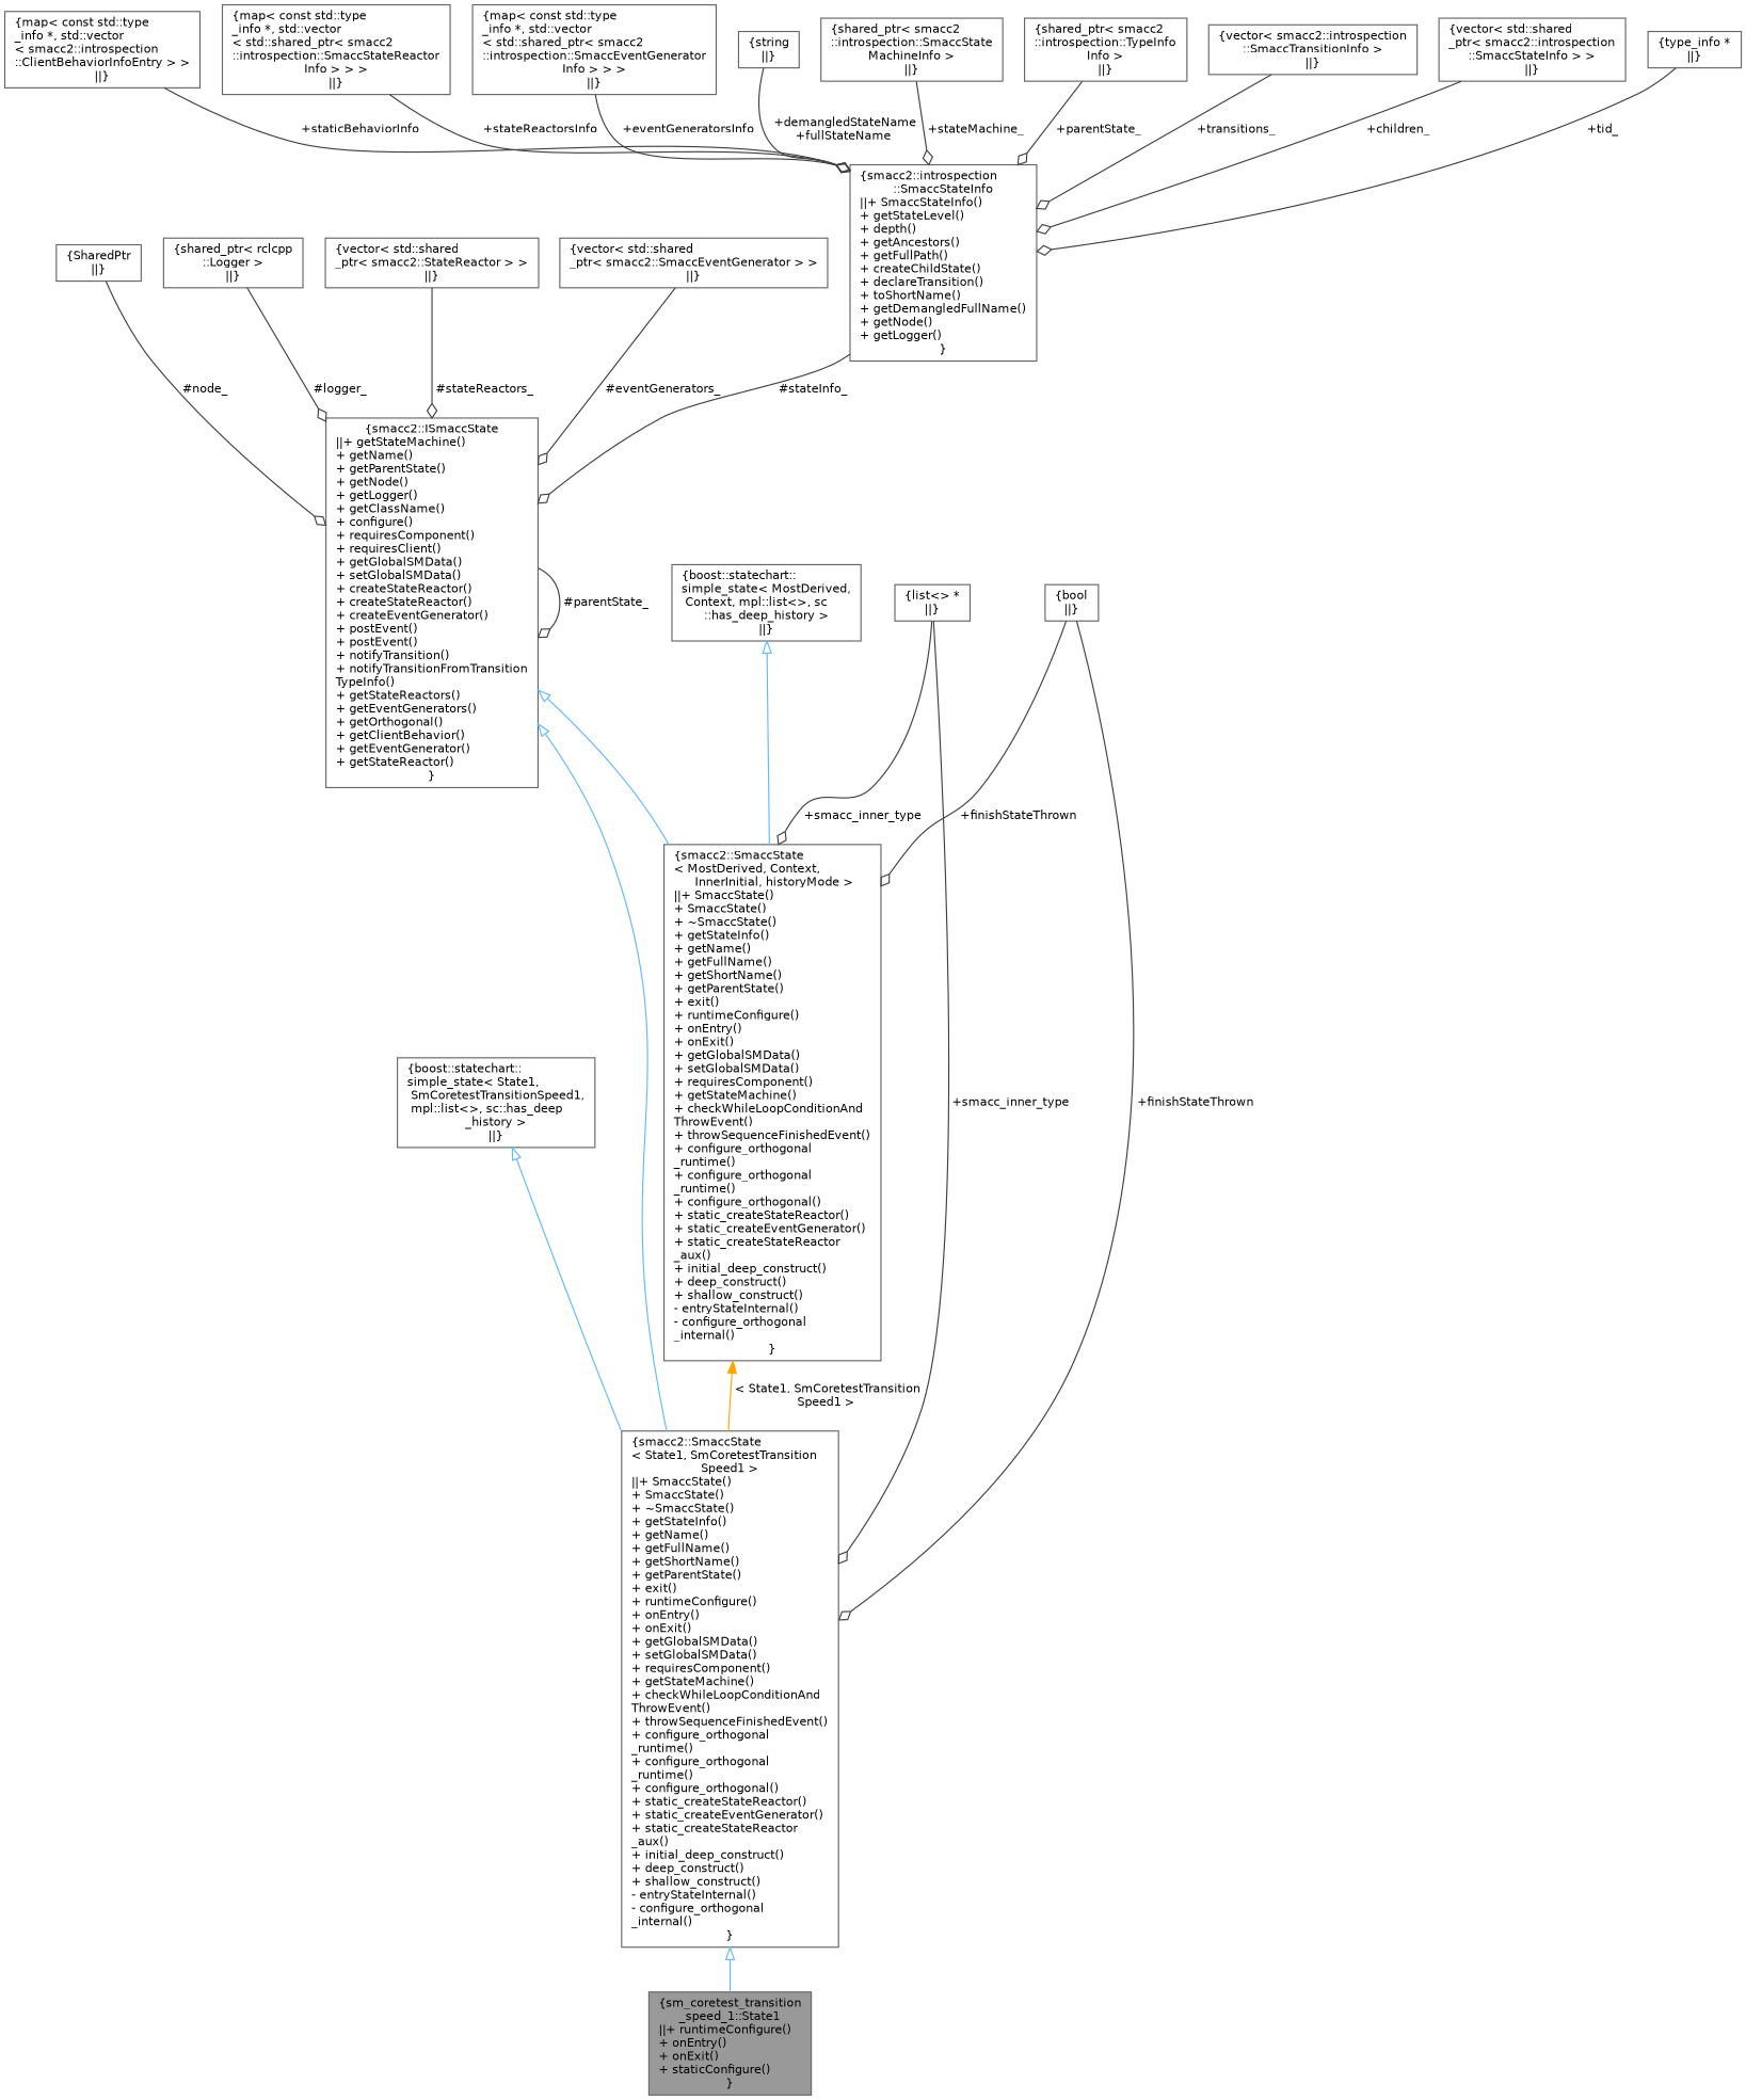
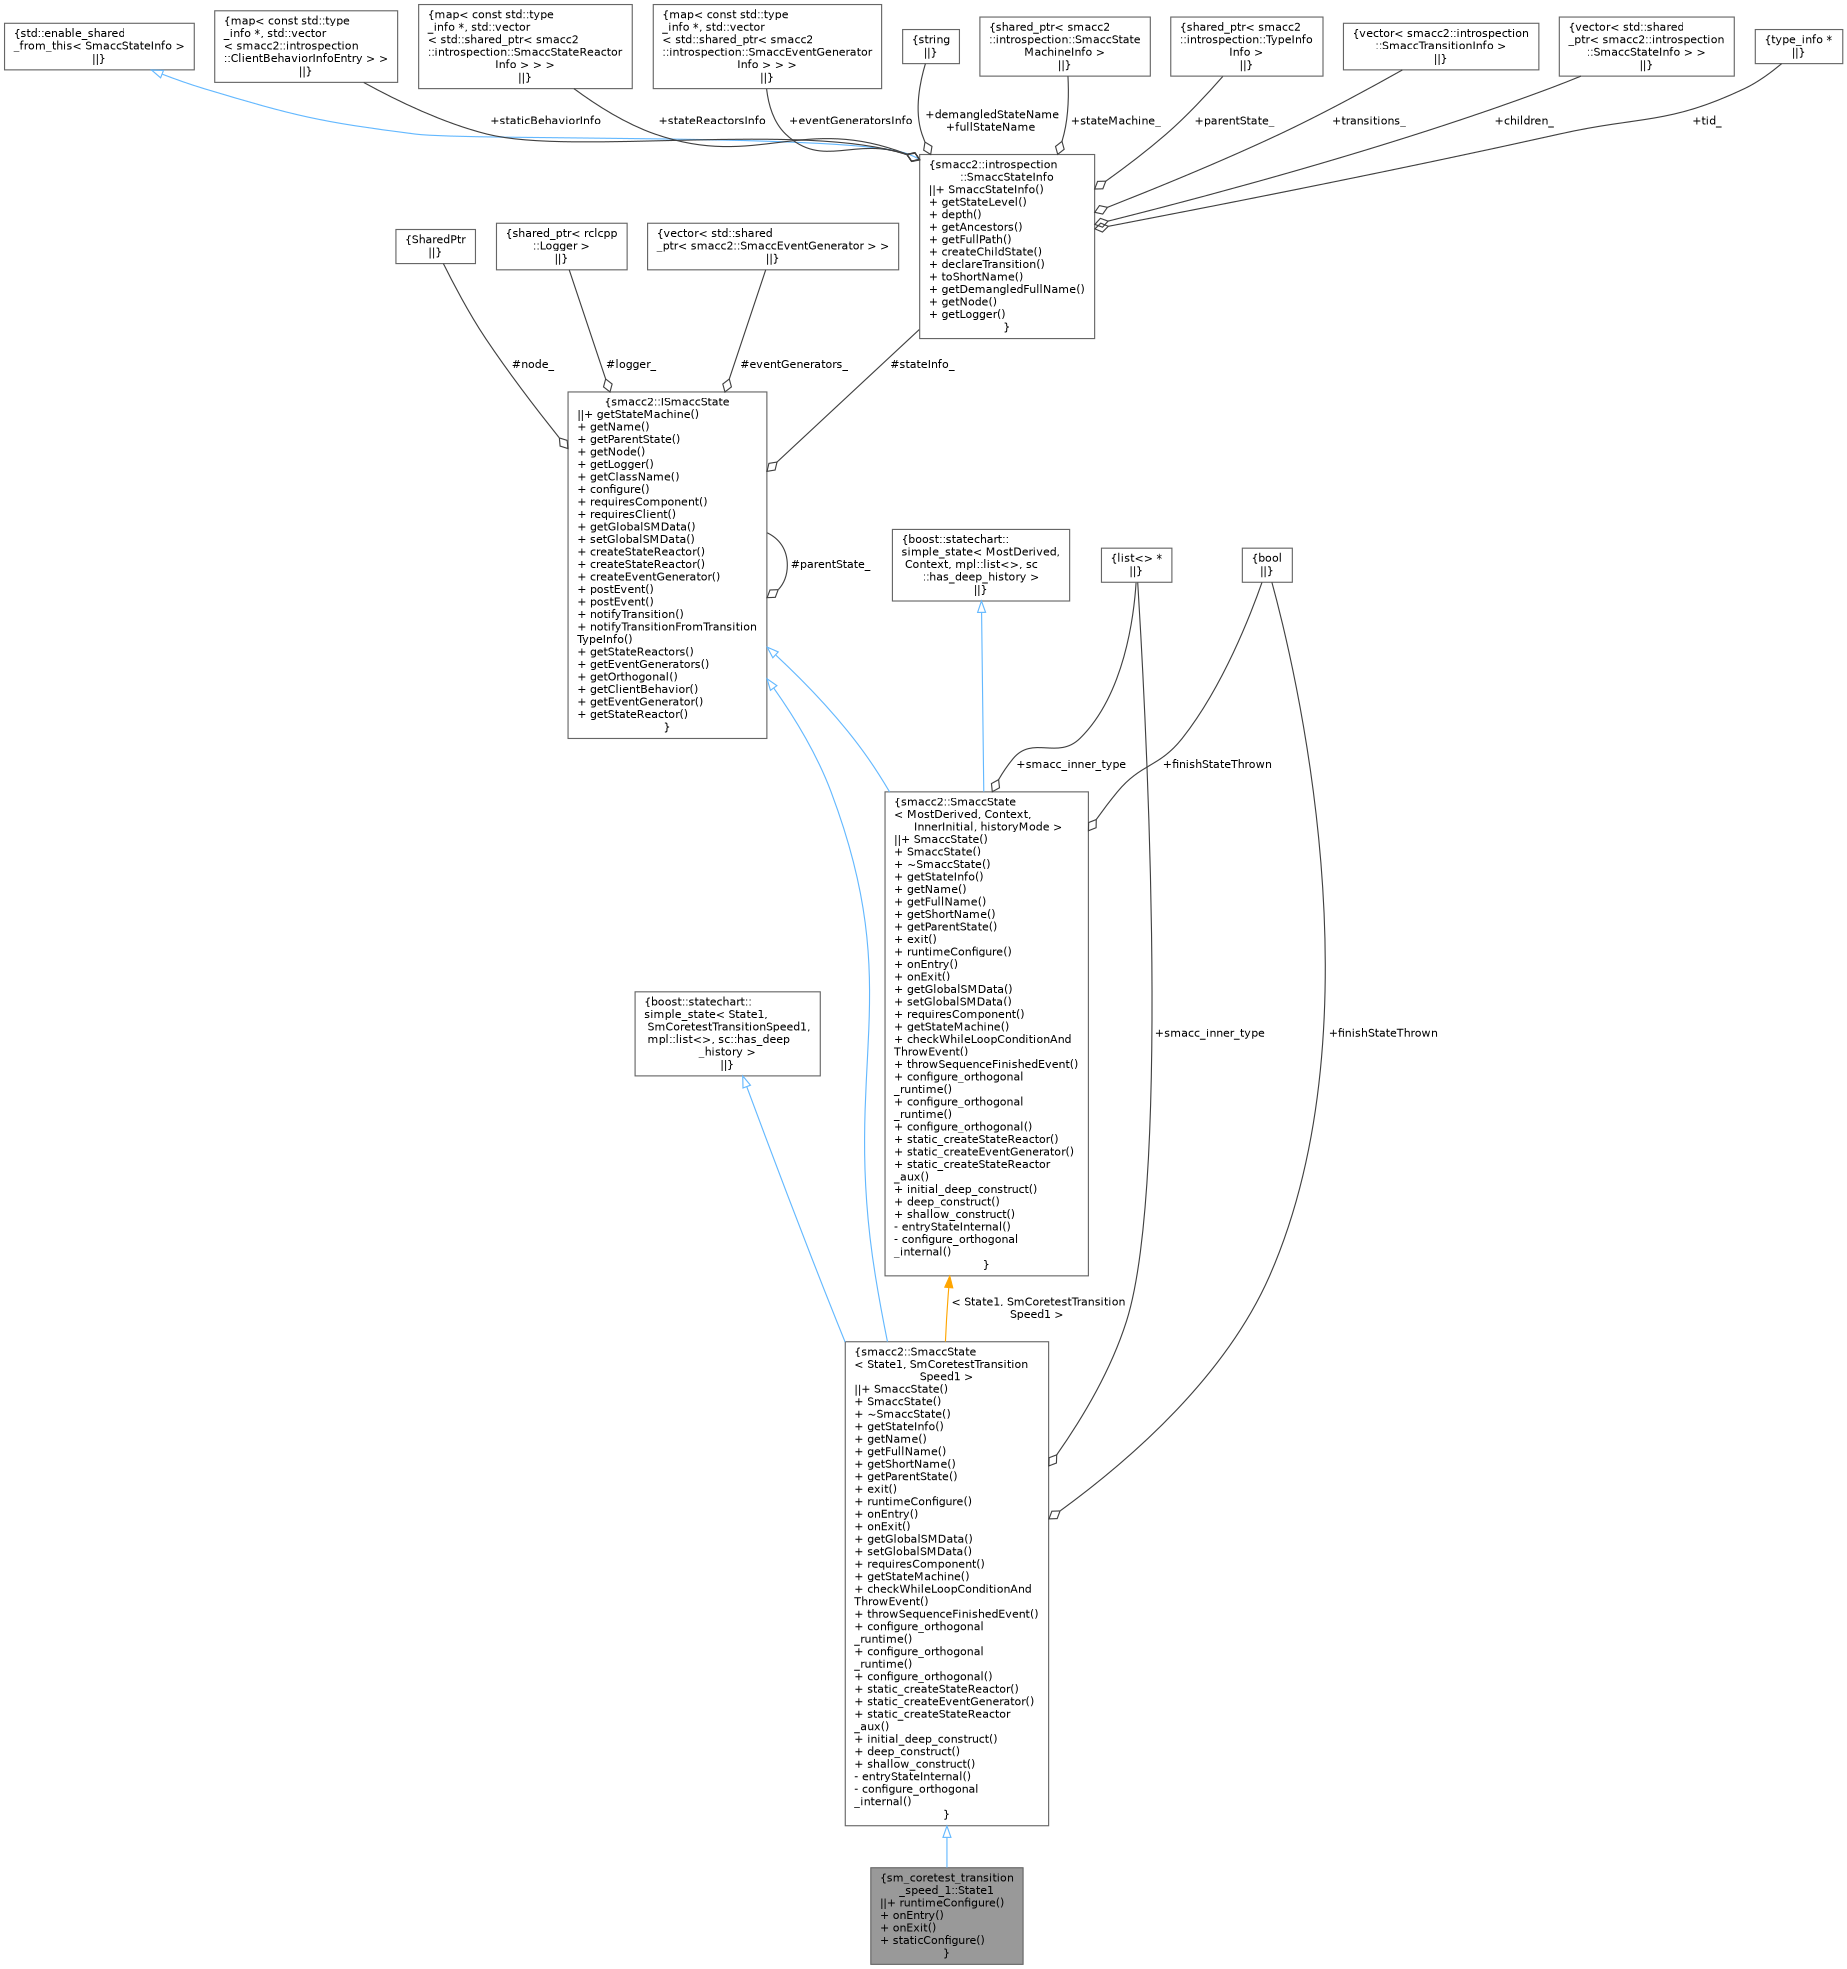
  digraph {
    node [color=gray40 fillcolor=white fontname=Helvetica fontsize=10 shape=box style=filled]
    edge [color=grey25 fontname=Helvetica fontsize=10 labelfontname=Helvetica labelfontsize=10 style=solid arrowhead=odiamond]
    n1 [fillcolor=grey60 fontcolor=black height=0.2 label="{sm_coretest_transition\l_speed_1::State1\n||+ runtimeConfigure()\l+ onEntry()\l+ onExit()\l+ staticConfigure()\l}" width=0.4]
    n2 [height=0.2 label="{smacc2::SmaccState\l\< State1, SmCoretestTransition\lSpeed1 \>\n||+ SmaccState()\l+ SmaccState()\l+ ~SmaccState()\l+ getStateInfo()\l+ getName()\l+ getFullName()\l+ getShortName()\l+ getParentState()\l+ exit()\l+ runtimeConfigure()\l+ onEntry()\l+ onExit()\l+ getGlobalSMData()\l+ setGlobalSMData()\l+ requiresComponent()\l+ getStateMachine()\l+ checkWhileLoopConditionAnd\lThrowEvent()\l+ throwSequenceFinishedEvent()\l+ configure_orthogonal\l_runtime()\l+ configure_orthogonal\l_runtime()\l+ configure_orthogonal()\l+ static_createStateReactor()\l+ static_createEventGenerator()\l+ static_createStateReactor\l_aux()\l+ initial_deep_construct()\l+ deep_construct()\l+ shallow_construct()\l- entryStateInternal()\l- configure_orthogonal\l_internal()\l}" width=0.4]
    n3 [height=0.2 label="{boost::statechart::\lsimple_state\< State1,\l SmCoretestTransitionSpeed1,\l mpl::list\<\>, sc::has_deep\l_history \>\n||}" width=0.4]
    n4 [height=0.2 label="{smacc2::ISmaccState\n||+ getStateMachine()\l+ getName()\l+ getParentState()\l+ getNode()\l+ getLogger()\l+ getClassName()\l+ configure()\l+ requiresComponent()\l+ requiresClient()\l+ getGlobalSMData()\l+ setGlobalSMData()\l+ createStateReactor()\l+ createStateReactor()\l+ createEventGenerator()\l+ postEvent()\l+ postEvent()\l+ notifyTransition()\l+ notifyTransitionFromTransition\lTypeInfo()\l+ getStateReactors()\l+ getEventGenerators()\l+ getOrthogonal()\l+ getClientBehavior()\l+ getEventGenerator()\l+ getStateReactor()\l}" width=0.4]
    n5 [height=0.2 label="{smacc2::SmaccState\l\< MostDerived, Context,\l InnerInitial, historyMode \>\n||+ SmaccState()\l+ SmaccState()\l+ ~SmaccState()\l+ getStateInfo()\l+ getName()\l+ getFullName()\l+ getShortName()\l+ getParentState()\l+ exit()\l+ runtimeConfigure()\l+ onEntry()\l+ onExit()\l+ getGlobalSMData()\l+ setGlobalSMData()\l+ requiresComponent()\l+ getStateMachine()\l+ checkWhileLoopConditionAnd\lThrowEvent()\l+ throwSequenceFinishedEvent()\l+ configure_orthogonal\l_runtime()\l+ configure_orthogonal\l_runtime()\l+ configure_orthogonal()\l+ static_createStateReactor()\l+ static_createEventGenerator()\l+ static_createStateReactor\l_aux()\l+ initial_deep_construct()\l+ deep_construct()\l+ shallow_construct()\l- entryStateInternal()\l- configure_orthogonal\l_internal()\l}" width=0.4]
    n6 [height=0.2 label="{SharedPtr\n||}" width=0.4]
    n7 [height=0.2 label="{shared_ptr\< rclcpp\l::Logger \>\n||}" width=0.4]
-   n8 [height=0.2 label="{vector\< std::shared\l_ptr\< smacc2::StateReactor \> \>\n||}" width=0.4]
    n9 [height=0.2 label="{vector\< std::shared\l_ptr\< smacc2::SmaccEventGenerator \> \>\n||}" width=0.4]
    n10 [height=0.2 label="{smacc2::introspection\l::SmaccStateInfo\n||+ SmaccStateInfo()\l+ getStateLevel()\l+ depth()\l+ getAncestors()\l+ getFullPath()\l+ createChildState()\l+ declareTransition()\l+ toShortName()\l+ getDemangledFullName()\l+ getNode()\l+ getLogger()\l}" width=0.4]
+   n11 [height=0.2 label="{std::enable_shared\l_from_this\< SmaccStateInfo \>\n||}" width=0.4]
    n12 [height=0.2 label="{map\< const std::type\l_info *, std::vector\l\< smacc2::introspection\l::ClientBehaviorInfoEntry \> \>\n||}" width=0.4]
    n13 [height=0.2 label="{map\< const std::type\l_info *, std::vector\l\< std::shared_ptr\< smacc2\l::introspection::SmaccStateReactor\lInfo \> \> \>\n||}" width=0.4]
    n14 [height=0.2 label="{map\< const std::type\l_info *, std::vector\l\< std::shared_ptr\< smacc2\l::introspection::SmaccEventGenerator\lInfo \> \> \>\n||}" width=0.4]
    n15 [height=0.2 label="{string\n||}" width=0.4]
    n16 [height=0.2 label="{shared_ptr\< smacc2\l::introspection::SmaccState\lMachineInfo \>\n||}" width=0.4]
    n17 [height=0.2 label="{shared_ptr\< smacc2\l::introspection::TypeInfo\lInfo \>\n||}" width=0.4]
    n18 [height=0.2 label="{vector\< smacc2::introspection\l::SmaccTransitionInfo \>\n||}" width=0.4]
    n19 [height=0.2 label="{vector\< std::shared\l_ptr\< smacc2::introspection\l::SmaccStateInfo \> \>\n||}" width=0.4]
    n20 [height=0.2 label="{type_info *\n||}" width=0.4]
    n21 [height=0.2 label="{bool\n||}" width=0.4]
    n22 [height=0.2 label="{list\<\> *\n||}" width=0.4]
    n23 [height=0.2 label="{boost::statechart::\lsimple_state\< MostDerived,\l Context, mpl::list\<\>, sc\l::has_deep_history \>\n||}" width=0.4]
    n2 -> n1 [arrowtail=onormal color=steelblue1 dir=back arrowhead=""]
    n3 -> n2 [arrowtail=onormal color=steelblue1 dir=back arrowhead=""]
    n4 -> n2 [arrowtail=onormal color=steelblue1 dir=back arrowhead=""]
    n4 -> n4 [label=" #parentState_"]
    n4 -> n5 [arrowtail=onormal color=steelblue1 dir=back arrowhead=""]
    n5 -> n2 [color=orange dir=back label=" \< State1, SmCoretestTransition\lSpeed1 \>" arrowhead=""]
    n6 -> n4 [label=" #node_"]
    n7 -> n4 [label=" #logger_"]
-   n8 -> n4 [label=" #stateReactors_"]
    n9 -> n4 [label=" #eventGenerators_"]
    n10 -> n4 [label=" #stateInfo_"]
+   n11 -> n10 [arrowtail=onormal color=steelblue1 dir=back arrowhead=""]
    n12 -> n10 [label=" +staticBehaviorInfo"]
    n13 -> n10 [label=" +stateReactorsInfo"]
    n14 -> n10 [label=" +eventGeneratorsInfo"]
    n15 -> n10 [label=" +demangledStateName\n+fullStateName"]
    n16 -> n10 [label=" +stateMachine_"]
    n17 -> n10 [label=" +parentState_"]
    n18 -> n10 [label=" +transitions_"]
    n19 -> n10 [label=" +children_"]
    n20 -> n10 [label=" +tid_"]
    n21 -> n2 [label=" +finishStateThrown"]
    n21 -> n5 [label=" +finishStateThrown"]
    n22 -> n2 [label=" +smacc_inner_type"]
    n22 -> n5 [label=" +smacc_inner_type"]
    n23 -> n5 [arrowtail=onormal color=steelblue1 dir=back arrowhead=""]
  }
